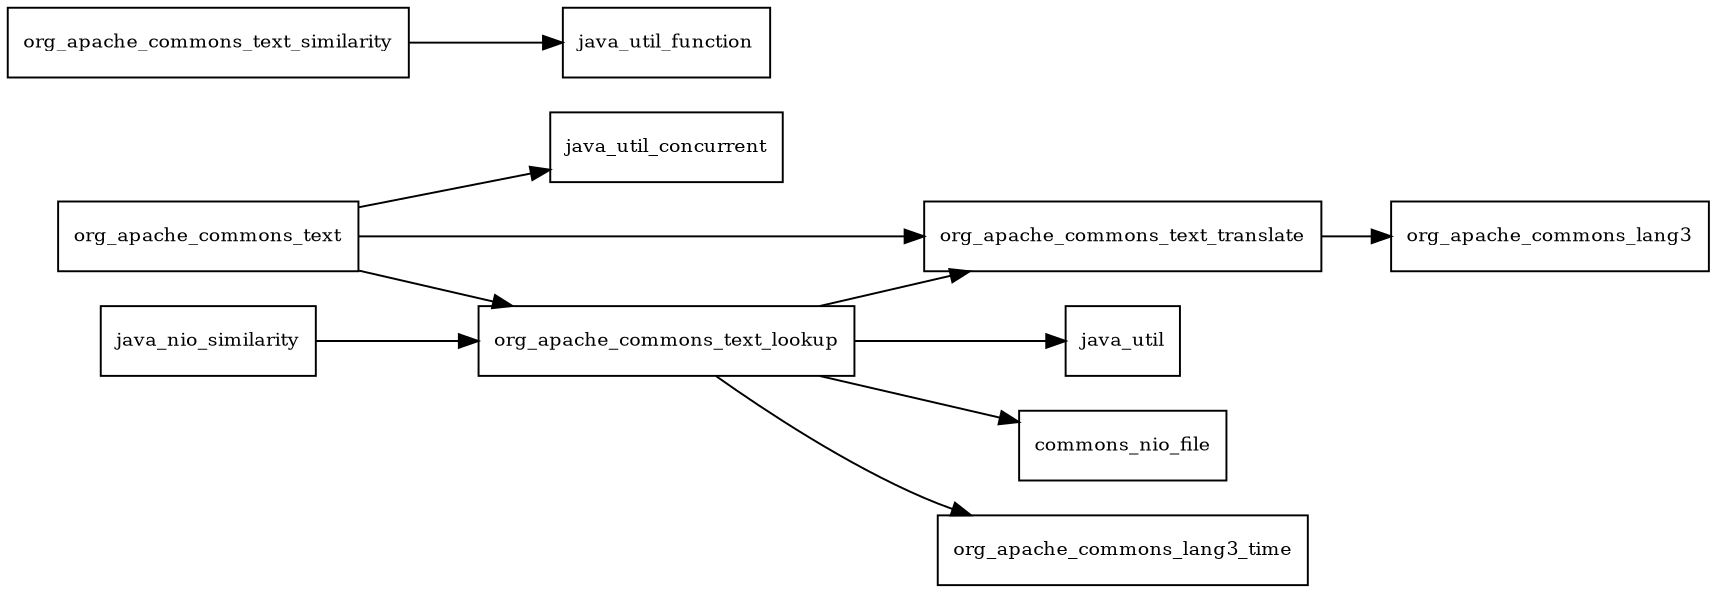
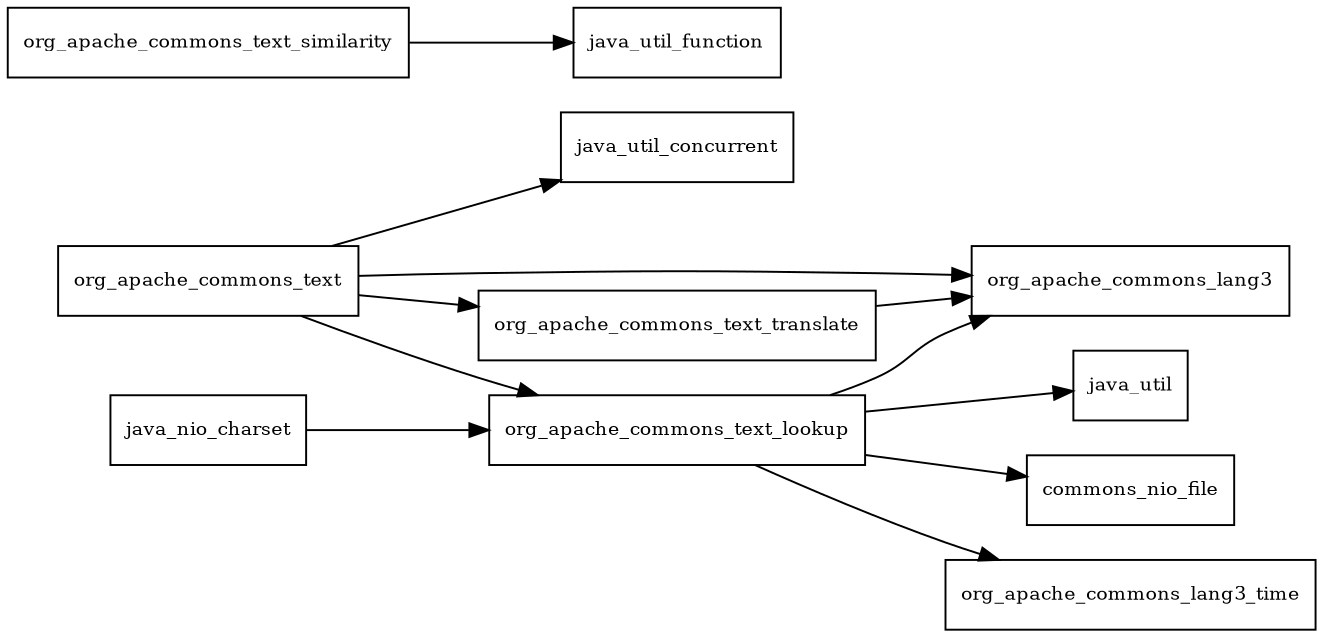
  digraph {
    rankdir=LR
    node [fontsize=10.0 shape=box]
    org_apache_commons_text
    java_util_concurrent
    org_apache_commons_lang3
    org_apache_commons_text_lookup
    org_apache_commons_text_translate
    java_util
    n7 [label=commons_nio_file]
    org_apache_commons_lang3_time
-   java_nio_charset [label=java_nio_similarity]
+   java_nio_charset
    org_apache_commons_text_similarity
    java_util_function
    org_apache_commons_text -> java_util_concurrent
+   org_apache_commons_text -> org_apache_commons_lang3
    org_apache_commons_text -> org_apache_commons_text_lookup
    org_apache_commons_text -> org_apache_commons_text_translate
-   org_apache_commons_text_lookup -> org_apache_commons_text_translate
+   org_apache_commons_text_lookup -> org_apache_commons_lang3
    org_apache_commons_text_lookup -> java_util
    org_apache_commons_text_lookup -> n7
    org_apache_commons_text_lookup -> org_apache_commons_lang3_time
    org_apache_commons_text_translate -> org_apache_commons_lang3
    java_nio_charset -> org_apache_commons_text_lookup
    org_apache_commons_text_similarity -> java_util_function
  }
